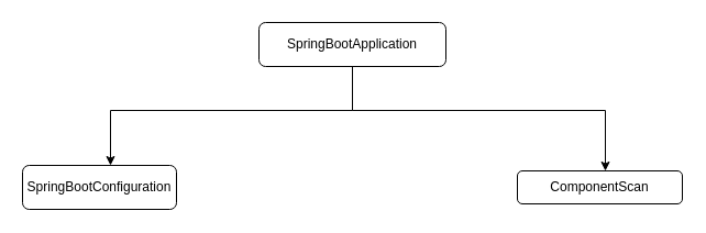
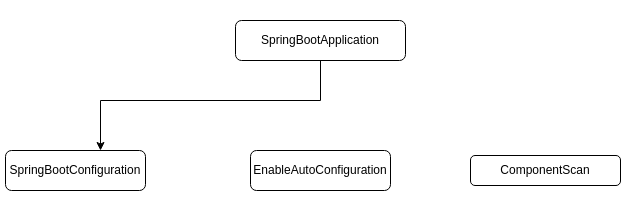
  <mxCell id="0" />
  <mxCell id="1" parent="0" />
  <mxCell id="2" value="" style="edgeStyle=orthogonalEdgeStyle;rounded=0;orthogonalLoop=1;jettySize=auto;html=1;" edge="1" parent="1" target="5"><mxGeometry relative="1" as="geometry"><mxPoint x="320" y="60" as="sourcePoint" /><Array as="points"><mxPoint x="320" y="100" /><mxPoint x="100" y="100" /></Array></mxGeometry></mxCell>
- <mxCell id="3" value="" style="edgeStyle=orthogonalEdgeStyle;rounded=0;orthogonalLoop=1;jettySize=auto;html=1;" edge="1" parent="1" source="4" target="7"><mxGeometry relative="1" as="geometry"><Array as="points"><mxPoint x="320" y="100" /><mxPoint x="550" y="100" /></Array></mxGeometry></mxCell>
  <mxCell id="4" value="SpringBootApplication" style="rounded=1;whiteSpace=wrap;html=1;" vertex="1" parent="1"><mxGeometry x="235" y="20" width="170" height="40" as="geometry" /></mxCell>
- <mxCell id="5" value="SpringBootConfiguration" style="whiteSpace=wrap;html=1;rounded=1;" vertex="1" parent="1"><mxGeometry x="20" y="150" width="140" height="40" as="geometry" /></mxCell>
+ <mxCell id="5" value="SpringBootConfiguration" style="whiteSpace=wrap;html=1;rounded=1;" vertex="1" parent="1"><mxGeometry x="5" y="150" width="140" height="40" as="geometry" /></mxCell>
+ <mxCell id="6" value="EnableAutoConfiguration" style="whiteSpace=wrap;html=1;rounded=1;" vertex="1" parent="1"><mxGeometry x="250" y="150" width="140" height="40" as="geometry" /></mxCell>
  <mxCell id="7" value="ComponentScan" style="whiteSpace=wrap;html=1;rounded=1;" vertex="1" parent="1"><mxGeometry x="470" y="155" width="150" height="30" as="geometry" /></mxCell>
